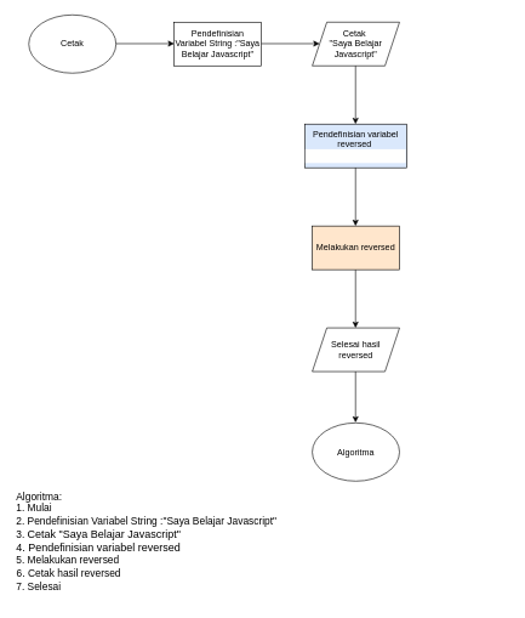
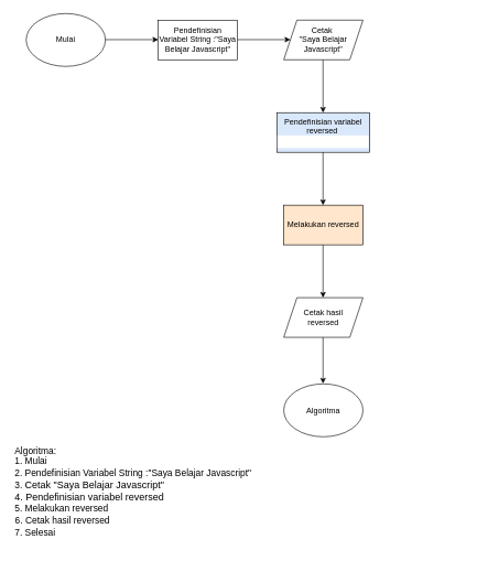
  <mxCell id="0" />
  <mxCell id="1" parent="0" />
- <mxCell id="2" value="Cetak" style="ellipse;whiteSpace=wrap;html=1;" parent="1" vertex="1"><mxGeometry x="39" y="20" width="120" height="80" as="geometry" /></mxCell>
+ <mxCell id="2" value="Mulai" style="ellipse;whiteSpace=wrap;html=1;" parent="1" vertex="1"><mxGeometry x="39" y="20" width="120" height="80" as="geometry" /></mxCell>
  <mxCell id="3" value="" style="endArrow=classic;html=1;" parent="1" edge="1"><mxGeometry width="50" height="50" relative="1" as="geometry"><mxPoint x="159" y="59.5" as="sourcePoint" /><mxPoint x="239" y="59.5" as="targetPoint" /></mxGeometry></mxCell>
  <mxCell id="4" value="Pendefinisian Variabel String :&quot;Saya Belajar Javascript&quot;" style="rounded=0;whiteSpace=wrap;html=1;" parent="1" vertex="1"><mxGeometry x="239" y="30" width="120" height="60" as="geometry" /></mxCell>
  <mxCell id="5" value="" style="endArrow=classic;html=1;" parent="1" edge="1"><mxGeometry width="50" height="50" relative="1" as="geometry"><mxPoint x="359" y="59.5" as="sourcePoint" /><mxPoint x="439" y="59.5" as="targetPoint" /></mxGeometry></mxCell>
  <mxCell id="6" value="Cetak&amp;nbsp;&lt;br&gt;&quot;Saya Belajar Javascript&quot;" style="shape=parallelogram;perimeter=parallelogramPerimeter;whiteSpace=wrap;html=1;fixedSize=1;" parent="1" vertex="1"><mxGeometry x="429" y="30" width="120" height="60" as="geometry" /></mxCell>
  <mxCell id="7" value="" style="endArrow=classic;html=1;" parent="1" edge="1"><mxGeometry width="50" height="50" relative="1" as="geometry"><mxPoint x="488.5" y="90" as="sourcePoint" /><mxPoint x="488.5" y="170" as="targetPoint" /></mxGeometry></mxCell>
  <mxCell id="8" value="Pendefinisian variabel reversed&amp;nbsp;&lt;br&gt;&lt;div style=&quot;background-color: rgb(255 , 255 , 254) ; font-family: &amp;#34;consolas&amp;#34; , &amp;#34;courier new&amp;#34; , monospace ; line-height: 19px ; font-size: 11px&quot;&gt;&lt;br&gt;&lt;/div&gt;" style="rounded=0;whiteSpace=wrap;html=1;fillColor=#dae8fc;" parent="1" vertex="1"><mxGeometry x="419" y="170" width="140" height="60" as="geometry" /></mxCell>
  <mxCell id="9" value="" style="endArrow=classic;html=1;" parent="1" edge="1"><mxGeometry width="50" height="50" relative="1" as="geometry"><mxPoint x="488.5" y="230" as="sourcePoint" /><mxPoint x="488.5" y="310" as="targetPoint" /></mxGeometry></mxCell>
  <mxCell id="10" value="" style="endArrow=classic;html=1;" parent="1" edge="1"><mxGeometry width="50" height="50" relative="1" as="geometry"><mxPoint x="488.5" y="370" as="sourcePoint" /><mxPoint x="488.5" y="450" as="targetPoint" /></mxGeometry></mxCell>
- <mxCell id="11" value="Selesai hasil&lt;br&gt;reversed" style="shape=parallelogram;perimeter=parallelogramPerimeter;whiteSpace=wrap;html=1;fixedSize=1;" parent="1" vertex="1"><mxGeometry x="429" y="450" width="120" height="60" as="geometry" /></mxCell>
+ <mxCell id="11" value="Cetak hasil&lt;br&gt;reversed" style="shape=parallelogram;perimeter=parallelogramPerimeter;whiteSpace=wrap;html=1;fixedSize=1;" parent="1" vertex="1"><mxGeometry x="429" y="450" width="120" height="60" as="geometry" /></mxCell>
  <mxCell id="12" value="" style="endArrow=classic;html=1;" parent="1" edge="1"><mxGeometry width="50" height="50" relative="1" as="geometry"><mxPoint x="488.5" y="510" as="sourcePoint" /><mxPoint x="488.5" y="580" as="targetPoint" /></mxGeometry></mxCell>
  <mxCell id="13" value="Algoritma" style="ellipse;whiteSpace=wrap;html=1;" parent="1" vertex="1"><mxGeometry x="429" y="580.5" width="120" height="80" as="geometry" /></mxCell>
  <mxCell id="14" value="&lt;font&gt;&lt;span style=&quot;font-size: 14px&quot;&gt;Algoritma:&lt;/span&gt;&lt;br&gt;&lt;span style=&quot;font-size: 14px&quot;&gt;1. Mulai&lt;/span&gt;&lt;br&gt;&lt;span style=&quot;font-size: 14px&quot;&gt;2.&amp;nbsp;&lt;/span&gt;&lt;span style=&quot;font-size: 15px ; text-align: center&quot;&gt;&lt;font style=&quot;font-size: 14px&quot;&gt;Pendefinisian Variabel String :&quot;Saya Belajar Javascript&quot;&lt;/font&gt;&lt;/span&gt;&lt;br&gt;&lt;span style=&quot;font-size: 14px&quot;&gt;3.&amp;nbsp;&lt;/span&gt;&lt;span style=&quot;font-size: 15px ; text-align: center&quot;&gt;Cetak&amp;nbsp;&lt;/span&gt;&lt;span style=&quot;font-size: 15px ; text-align: center&quot;&gt;&quot;Saya Belajar Javascript&quot;&lt;br&gt;&lt;/span&gt;&lt;span style=&quot;font-size: 15px&quot;&gt;4. Pendefinisian variabel reversed&lt;/span&gt;&lt;br&gt;&lt;font style=&quot;font-size: 14px&quot;&gt;5&lt;/font&gt;&lt;/font&gt;&lt;font style=&quot;font-size: 14px&quot;&gt;.&amp;nbsp;&lt;span style=&quot;text-align: center&quot;&gt;Melakukan reversed&lt;/span&gt;&lt;span style=&quot;font-family: &amp;#34;consolas&amp;#34; , &amp;#34;courier new&amp;#34; , monospace ; text-align: center&quot;&gt;&lt;br&gt;6&lt;/span&gt;&lt;span style=&quot;text-align: center&quot;&gt;. Cetak hasil reversed&lt;br&gt;7. Selesai&lt;br&gt;&lt;/span&gt;&lt;span style=&quot;font-family: &amp;#34;consolas&amp;#34; , &amp;#34;courier new&amp;#34; , monospace ; font-size: 11px ; text-align: center&quot;&gt;&lt;br&gt;&lt;/span&gt;&lt;br&gt;&lt;/font&gt;" style="text;html=1;strokeColor=none;fillColor=none;align=left;verticalAlign=middle;whiteSpace=wrap;rounded=0;" parent="1" vertex="1"><mxGeometry x="20" y="740" width="680" height="40" as="geometry" /></mxCell>
  <mxCell id="15" value="Melakukan reversed" style="rounded=0;whiteSpace=wrap;html=1;fillColor=#ffe6cc;" vertex="1" parent="1"><mxGeometry x="429" y="310" width="120" height="60" as="geometry" /></mxCell>
